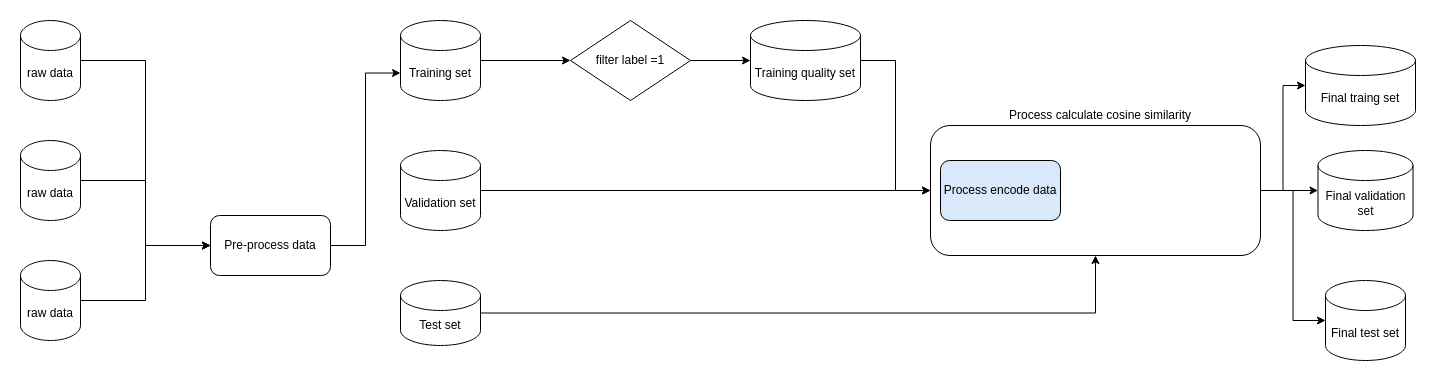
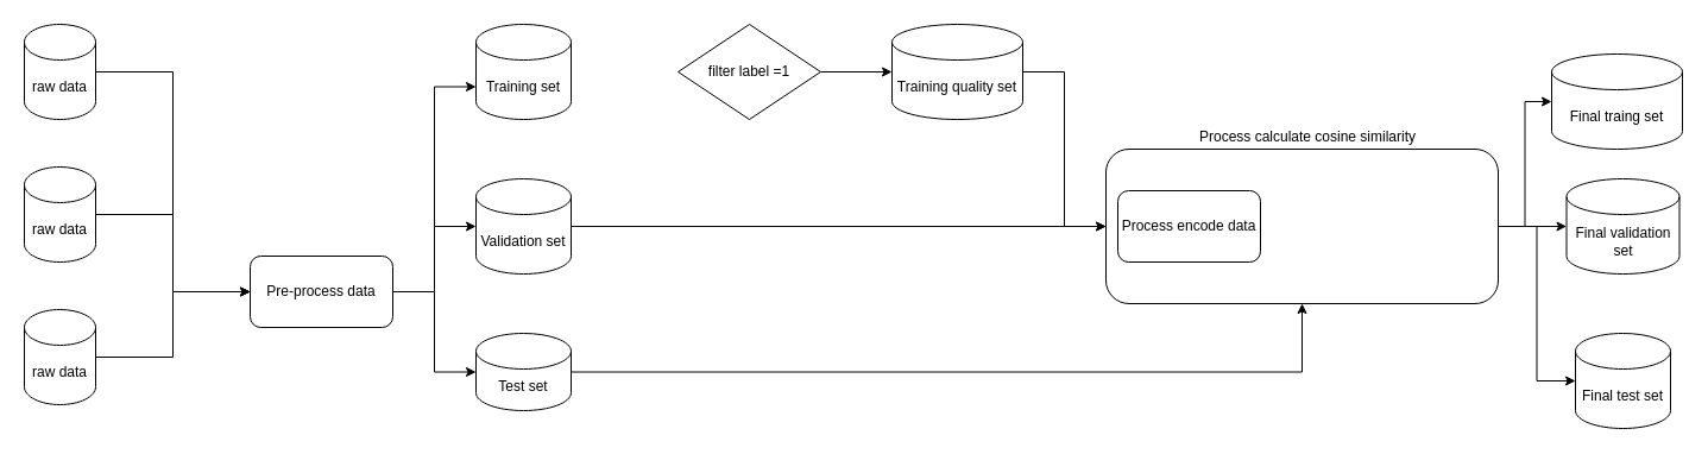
  <mxCell id="0" />
  <mxCell id="1" parent="0" />
  <mxCell id="2" style="edgeStyle=orthogonalEdgeStyle;rounded=0;orthogonalLoop=1;jettySize=auto;html=1;" edge="1" parent="1" source="3" target="23"><mxGeometry relative="1" as="geometry" /></mxCell>
  <mxCell id="3" value="" style="rounded=1;whiteSpace=wrap;html=1;" vertex="1" parent="1"><mxGeometry x="930" y="125" width="330" height="130" as="geometry" /></mxCell>
  <mxCell id="4" style="edgeStyle=orthogonalEdgeStyle;rounded=0;orthogonalLoop=1;jettySize=auto;html=1;entryX=0;entryY=0.5;entryDx=0;entryDy=0;" edge="1" parent="1" source="5" target="10"><mxGeometry relative="1" as="geometry" /></mxCell>
  <mxCell id="5" value="raw data" style="shape=cylinder3;whiteSpace=wrap;html=1;boundedLbl=1;backgroundOutline=1;size=15;" vertex="1" parent="1"><mxGeometry x="20" y="20" width="60" height="80" as="geometry" /></mxCell>
  <mxCell id="6" style="edgeStyle=orthogonalEdgeStyle;rounded=0;orthogonalLoop=1;jettySize=auto;html=1;" edge="1" parent="1" source="7" target="10"><mxGeometry relative="1" as="geometry" /></mxCell>
  <mxCell id="7" value="raw data" style="shape=cylinder3;whiteSpace=wrap;html=1;boundedLbl=1;backgroundOutline=1;size=15;" vertex="1" parent="1"><mxGeometry x="20" y="140" width="60" height="80" as="geometry" /></mxCell>
  <mxCell id="8" style="edgeStyle=orthogonalEdgeStyle;rounded=0;orthogonalLoop=1;jettySize=auto;html=1;entryX=0;entryY=0.5;entryDx=0;entryDy=0;" edge="1" parent="1" source="9" target="10"><mxGeometry relative="1" as="geometry" /></mxCell>
  <mxCell id="9" value="raw data" style="shape=cylinder3;whiteSpace=wrap;html=1;boundedLbl=1;backgroundOutline=1;size=15;" vertex="1" parent="1"><mxGeometry x="20" y="260" width="60" height="80" as="geometry" /></mxCell>
  <mxCell id="10" value="Pre-process data" style="rounded=1;whiteSpace=wrap;html=1;" vertex="1" parent="1"><mxGeometry x="210" y="215" width="120" height="60" as="geometry" /></mxCell>
- <mxCell id="11" style="edgeStyle=orthogonalEdgeStyle;rounded=0;orthogonalLoop=1;jettySize=auto;html=1;entryX=0;entryY=0.5;entryDx=0;entryDy=0;" edge="1" parent="1" source="12" target="20"><mxGeometry relative="1" as="geometry" /></mxCell>
  <mxCell id="12" value="Training set" style="shape=cylinder3;whiteSpace=wrap;html=1;boundedLbl=1;backgroundOutline=1;size=15;" vertex="1" parent="1"><mxGeometry x="400" y="20" width="80" height="80" as="geometry" /></mxCell>
  <mxCell id="13" style="edgeStyle=orthogonalEdgeStyle;rounded=0;orthogonalLoop=1;jettySize=auto;html=1;" edge="1" parent="1" source="14" target="3"><mxGeometry relative="1" as="geometry" /></mxCell>
  <mxCell id="14" value="Validation set" style="shape=cylinder3;whiteSpace=wrap;html=1;boundedLbl=1;backgroundOutline=1;size=15;" vertex="1" parent="1"><mxGeometry x="400" y="150" width="80" height="80" as="geometry" /></mxCell>
  <mxCell id="15" style="edgeStyle=orthogonalEdgeStyle;rounded=0;orthogonalLoop=1;jettySize=auto;html=1;entryX=0.5;entryY=1;entryDx=0;entryDy=0;" edge="1" parent="1" source="16" target="3"><mxGeometry relative="1" as="geometry" /></mxCell>
  <mxCell id="16" value="Test set" style="shape=cylinder3;whiteSpace=wrap;html=1;boundedLbl=1;backgroundOutline=1;size=15;" vertex="1" parent="1"><mxGeometry x="400" y="280" width="80" height="65" as="geometry" /></mxCell>
  <mxCell id="17" style="edgeStyle=orthogonalEdgeStyle;rounded=0;orthogonalLoop=1;jettySize=auto;html=1;entryX=0;entryY=0.5;entryDx=0;entryDy=0;" edge="1" parent="1" source="18" target="3"><mxGeometry relative="1" as="geometry" /></mxCell>
  <mxCell id="18" value="Training quality set" style="shape=cylinder3;whiteSpace=wrap;html=1;boundedLbl=1;backgroundOutline=1;size=15;" vertex="1" parent="1"><mxGeometry x="750" y="20" width="110" height="80" as="geometry" /></mxCell>
  <mxCell id="19" style="edgeStyle=orthogonalEdgeStyle;rounded=0;orthogonalLoop=1;jettySize=auto;html=1;" edge="1" parent="1" source="20" target="18"><mxGeometry relative="1" as="geometry" /></mxCell>
  <mxCell id="20" value="filter label =1" style="rhombus;whiteSpace=wrap;html=1;" vertex="1" parent="1"><mxGeometry x="570" y="20" width="120" height="80" as="geometry" /></mxCell>
- <mxCell id="21" value="Process encode data" style="rounded=1;whiteSpace=wrap;html=1;fillColor=#dae8fc;" vertex="1" parent="1"><mxGeometry x="940" y="160" width="120" height="60" as="geometry" /></mxCell>
+ <mxCell id="21" value="Process encode data" style="rounded=1;whiteSpace=wrap;html=1;" vertex="1" parent="1"><mxGeometry x="940" y="160" width="120" height="60" as="geometry" /></mxCell>
  <mxCell id="22" value="Final traing set" style="shape=cylinder3;whiteSpace=wrap;html=1;boundedLbl=1;backgroundOutline=1;size=15;" vertex="1" parent="1"><mxGeometry x="1305" y="45" width="110" height="80" as="geometry" /></mxCell>
  <mxCell id="23" value="Final validation set" style="shape=cylinder3;whiteSpace=wrap;html=1;boundedLbl=1;backgroundOutline=1;size=15;" vertex="1" parent="1"><mxGeometry x="1317.5" y="150" width="95" height="80" as="geometry" /></mxCell>
  <mxCell id="24" value="Final test set" style="shape=cylinder3;whiteSpace=wrap;html=1;boundedLbl=1;backgroundOutline=1;size=15;" vertex="1" parent="1"><mxGeometry x="1325" y="280" width="80" height="80" as="geometry" /></mxCell>
  <mxCell id="25" style="edgeStyle=orthogonalEdgeStyle;rounded=0;orthogonalLoop=1;jettySize=auto;html=1;entryX=0;entryY=0;entryDx=0;entryDy=52.5;entryPerimeter=0;" edge="1" parent="1" source="10" target="12"><mxGeometry relative="1" as="geometry" /></mxCell>
+ <mxCell id="26" style="edgeStyle=orthogonalEdgeStyle;rounded=0;orthogonalLoop=1;jettySize=auto;html=1;entryX=0;entryY=0.5;entryDx=0;entryDy=0;entryPerimeter=0;" edge="1" parent="1" source="10" target="14"><mxGeometry relative="1" as="geometry" /></mxCell>
+ <mxCell id="27" style="edgeStyle=orthogonalEdgeStyle;rounded=0;orthogonalLoop=1;jettySize=auto;html=1;entryX=0;entryY=0.5;entryDx=0;entryDy=0;entryPerimeter=0;" edge="1" parent="1" source="10" target="16"><mxGeometry relative="1" as="geometry" /></mxCell>
  <mxCell id="28" value="Process calculate cosine similarity" style="text;html=1;strokeColor=none;fillColor=none;align=center;verticalAlign=middle;whiteSpace=wrap;rounded=0;" vertex="1" parent="1"><mxGeometry x="990" y="100" width="220" height="30" as="geometry" /></mxCell>
  <mxCell id="29" style="edgeStyle=orthogonalEdgeStyle;rounded=0;orthogonalLoop=1;jettySize=auto;html=1;entryX=0;entryY=0.5;entryDx=0;entryDy=0;entryPerimeter=0;" edge="1" parent="1" source="3" target="22"><mxGeometry relative="1" as="geometry" /></mxCell>
  <mxCell id="30" style="edgeStyle=orthogonalEdgeStyle;rounded=0;orthogonalLoop=1;jettySize=auto;html=1;entryX=0;entryY=0.5;entryDx=0;entryDy=0;entryPerimeter=0;" edge="1" parent="1" source="3" target="24"><mxGeometry relative="1" as="geometry" /></mxCell>
